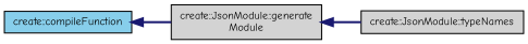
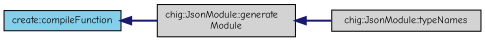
  digraph {
    fontname="Comic Neue"
    rankdir=LR
    node [color=black fillcolor=lightgrey fontname="Comic Neue" fontsize=10 shape=record style=filled]
    edge [color=midnightblue dir=back fontname="Comic Neue" fontsize=10 labelfontname=Helvetica labelfontsize=10 style=bold]
    n1 [fillcolor=skyblue height=0.2 label="create::compileFunction" width=0.4]
-   n2 [height=0.2 label="create::JsonModule::generate\lModule" width=0.4]
-   n3 [height=0.2 label="create::JsonModule::typeNames" width=0.4]
+   n2 [height=0.2 label="chig::JsonModule::generate\lModule" width=0.4]
+   n3 [height=0.2 label="chig::JsonModule::typeNames" width=0.4]
    n1 -> n2
    n2 -> n3
  }
